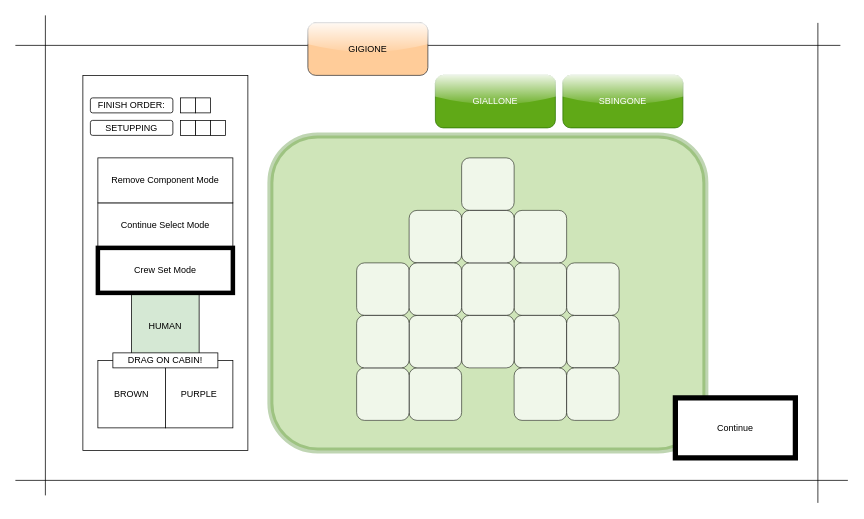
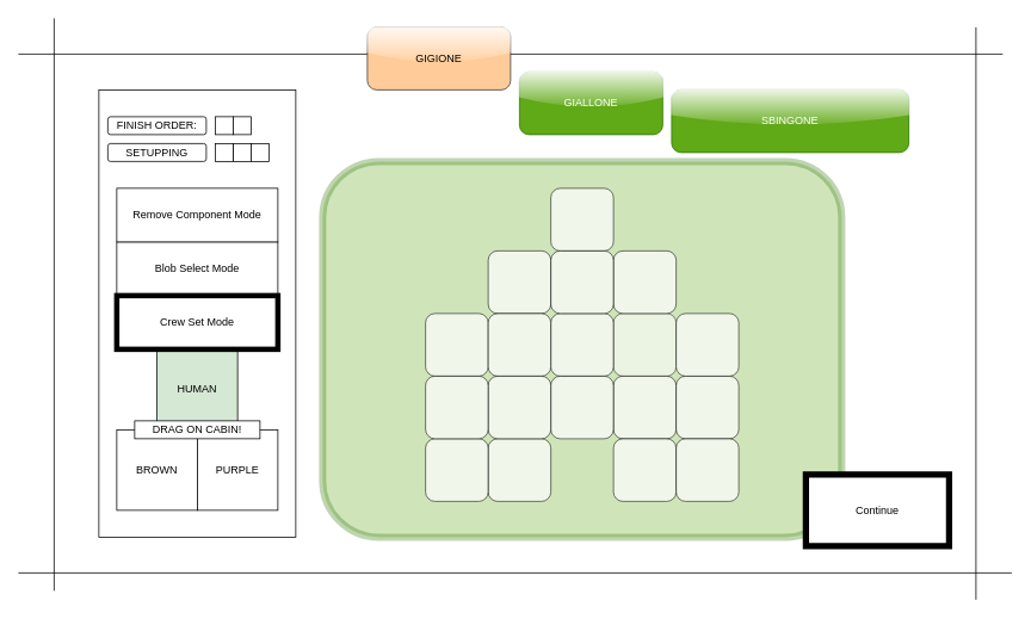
  <mxCell id="0" />
  <mxCell id="1" parent="0" />
  <mxCell id="2" value="" style="rounded=1;whiteSpace=wrap;html=1;opacity=30;fillColor=#60a917;fontColor=#ffffff;strokeColor=#2D7600;strokeWidth=8;" vertex="1" parent="1"><mxGeometry x="360" y="180" width="580" height="420" as="geometry" /></mxCell>
  <mxCell id="3" value="" style="whiteSpace=wrap;html=1;aspect=fixed;rounded=1;opacity=60;" vertex="1" parent="1"><mxGeometry x="685" y="350" width="70" height="70" as="geometry" /></mxCell>
  <mxCell id="4" value="" style="whiteSpace=wrap;html=1;aspect=fixed;rounded=1;opacity=70;" vertex="1" parent="1"><mxGeometry x="615" y="210" width="70" height="70" as="geometry" /></mxCell>
  <mxCell id="5" value="" style="whiteSpace=wrap;html=1;aspect=fixed;rounded=1;opacity=70;" vertex="1" parent="1"><mxGeometry x="685" y="280" width="70" height="70" as="geometry" /></mxCell>
  <mxCell id="6" value="" style="whiteSpace=wrap;html=1;aspect=fixed;rounded=1;opacity=70;" vertex="1" parent="1"><mxGeometry x="615" y="350" width="70" height="70" as="geometry" /></mxCell>
  <mxCell id="7" value="" style="whiteSpace=wrap;html=1;aspect=fixed;rounded=1;opacity=70;" vertex="1" parent="1"><mxGeometry x="685" y="420" width="70" height="70" as="geometry" /></mxCell>
  <mxCell id="8" value="" style="whiteSpace=wrap;html=1;aspect=fixed;rounded=1;opacity=70;" vertex="1" parent="1"><mxGeometry x="615" y="420" width="70" height="70" as="geometry" /></mxCell>
  <mxCell id="9" value="" style="whiteSpace=wrap;html=1;aspect=fixed;rounded=1;opacity=70;" vertex="1" parent="1"><mxGeometry x="685" y="490" width="70" height="70" as="geometry" /></mxCell>
  <mxCell id="10" value="" style="whiteSpace=wrap;html=1;aspect=fixed;rounded=1;opacity=70;" vertex="1" parent="1"><mxGeometry x="545" y="490" width="70" height="70" as="geometry" /></mxCell>
  <mxCell id="11" value="" style="whiteSpace=wrap;html=1;aspect=fixed;rounded=1;opacity=70;" vertex="1" parent="1"><mxGeometry x="755" y="420" width="70" height="70" as="geometry" /></mxCell>
  <mxCell id="12" value="" style="whiteSpace=wrap;html=1;aspect=fixed;rounded=1;opacity=70;" vertex="1" parent="1"><mxGeometry x="755" y="350" width="70" height="70" as="geometry" /></mxCell>
  <mxCell id="13" value="" style="whiteSpace=wrap;html=1;aspect=fixed;rounded=1;opacity=70;" vertex="1" parent="1"><mxGeometry x="755" y="490" width="70" height="70" as="geometry" /></mxCell>
  <mxCell id="14" value="" style="whiteSpace=wrap;html=1;aspect=fixed;rounded=1;opacity=70;" vertex="1" parent="1"><mxGeometry x="475" y="490" width="70" height="70" as="geometry" /></mxCell>
  <mxCell id="15" value="" style="whiteSpace=wrap;html=1;aspect=fixed;rounded=1;opacity=70;" vertex="1" parent="1"><mxGeometry x="475" y="350" width="70" height="70" as="geometry" /></mxCell>
  <mxCell id="16" value="" style="whiteSpace=wrap;html=1;aspect=fixed;rounded=1;opacity=70;" vertex="1" parent="1"><mxGeometry x="545" y="280" width="70" height="70" as="geometry" /></mxCell>
  <mxCell id="17" value="" style="whiteSpace=wrap;html=1;aspect=fixed;rounded=1;opacity=70;" vertex="1" parent="1"><mxGeometry x="615" y="280" width="70" height="70" as="geometry" /></mxCell>
  <mxCell id="18" value="" style="whiteSpace=wrap;html=1;aspect=fixed;rounded=1;opacity=70;" vertex="1" parent="1"><mxGeometry x="545" y="350" width="70" height="70" as="geometry" /></mxCell>
  <mxCell id="19" value="" style="whiteSpace=wrap;html=1;aspect=fixed;rounded=1;opacity=70;" vertex="1" parent="1"><mxGeometry x="545" y="420" width="70" height="70" as="geometry" /></mxCell>
  <mxCell id="20" value="" style="rounded=0;whiteSpace=wrap;html=1;" vertex="1" parent="1"><mxGeometry x="110" y="100" width="220" height="500" as="geometry" /></mxCell>
  <mxCell id="21" value="" style="endArrow=none;html=1;rounded=0;" edge="1" parent="1"><mxGeometry width="50" height="50" relative="1" as="geometry"><mxPoint x="60" y="660" as="sourcePoint" /><mxPoint x="60" y="20" as="targetPoint" /></mxGeometry></mxCell>
  <mxCell id="22" value="" style="endArrow=none;html=1;rounded=0;" edge="1" parent="1"><mxGeometry width="50" height="50" relative="1" as="geometry"><mxPoint x="20" y="640" as="sourcePoint" /><mxPoint x="1130" y="640" as="targetPoint" /></mxGeometry></mxCell>
  <mxCell id="23" value="" style="endArrow=none;html=1;rounded=0;" edge="1" parent="1"><mxGeometry width="50" height="50" relative="1" as="geometry"><mxPoint x="1120" y="60" as="sourcePoint" /><mxPoint x="20" y="60" as="targetPoint" /></mxGeometry></mxCell>
  <mxCell id="24" value="" style="endArrow=none;html=1;rounded=0;" edge="1" parent="1"><mxGeometry width="50" height="50" relative="1" as="geometry"><mxPoint x="1090" y="670" as="sourcePoint" /><mxPoint x="1090" y="30" as="targetPoint" /></mxGeometry></mxCell>
  <mxCell id="25" value="" style="whiteSpace=wrap;html=1;aspect=fixed;rounded=1;opacity=70;" vertex="1" parent="1"><mxGeometry x="475" y="420" width="70" height="70" as="geometry" /></mxCell>
  <mxCell id="26" value="GIGIONE" style="rounded=1;whiteSpace=wrap;html=1;fillColor=light-dark(#FFCC99,#00445E);strokeColor=light-dark(#36393D,#C0C0C0);glass=1;gradientDirection=south;" vertex="1" parent="1"><mxGeometry x="410" y="30" width="160" height="70" as="geometry" /></mxCell>
- <mxCell id="27" value="GIALLONE" style="rounded=1;whiteSpace=wrap;html=1;fillColor=light-dark(#60A917,#FFE607);fontColor=#ffffff;strokeColor=light-dark(#2D7600,#B1B1B1);glass=1;" vertex="1" parent="1"><mxGeometry x="580" y="100" width="160" height="70" as="geometry" /></mxCell>
- <mxCell id="28" value="SBINGONE" style="rounded=1;whiteSpace=wrap;html=1;fillColor=light-dark(#60A917,#FF0A0A);fontColor=#ffffff;strokeColor=light-dark(#2D7600,#FFFFFF);glass=1;" vertex="1" parent="1"><mxGeometry x="750" y="100" width="160" height="70" as="geometry" /></mxCell>
+ <mxCell id="27" value="GIALLONE" style="rounded=1;whiteSpace=wrap;html=1;fillColor=light-dark(#60A917,#FFE607);fontColor=#ffffff;strokeColor=light-dark(#2D7600,#B1B1B1);glass=1;" vertex="1" parent="1"><mxGeometry x="580" y="80" width="160" height="70" as="geometry" /></mxCell>
+ <mxCell id="28" value="SBINGONE" style="rounded=1;whiteSpace=wrap;html=1;fillColor=light-dark(#60A917,#FF0A0A);fontColor=#ffffff;strokeColor=light-dark(#2D7600,#FFFFFF);glass=1;" vertex="1" parent="1"><mxGeometry x="750" y="100" width="265" height="70" as="geometry" /></mxCell>
  <mxCell id="29" value="&lt;div&gt;Continue&lt;/div&gt;" style="rounded=0;whiteSpace=wrap;html=1;fillColor=light-dark(#FFFFFF,#9800FF);strokeWidth=7;" vertex="1" parent="1"><mxGeometry x="900" y="530" width="160" height="80" as="geometry" /></mxCell>
  <mxCell id="30" value="BROWN" style="rounded=0;whiteSpace=wrap;html=1;" vertex="1" parent="1"><mxGeometry x="130" y="480" width="90" height="90" as="geometry" /></mxCell>
  <mxCell id="31" value="PURPLE" style="rounded=0;whiteSpace=wrap;html=1;" vertex="1" parent="1"><mxGeometry x="220" y="480" width="90" height="90" as="geometry" /></mxCell>
  <mxCell id="32" value="&lt;div&gt;HUMAN&lt;/div&gt;" style="rounded=0;whiteSpace=wrap;html=1;fillColor=#d5e8d4;" vertex="1" parent="1"><mxGeometry x="175" y="390" width="90" height="90" as="geometry" /></mxCell>
- <mxCell id="33" value="Continue Select Mode" style="rounded=0;whiteSpace=wrap;html=1;" vertex="1" parent="1"><mxGeometry x="130" y="270" width="180" height="60" as="geometry" /></mxCell>
+ <mxCell id="33" value="Blob Select Mode" style="rounded=0;whiteSpace=wrap;html=1;" vertex="1" parent="1"><mxGeometry x="130" y="270" width="180" height="60" as="geometry" /></mxCell>
  <mxCell id="34" value="Remove Component Mode" style="rounded=0;whiteSpace=wrap;html=1;" vertex="1" parent="1"><mxGeometry x="130" y="210" width="180" height="60" as="geometry" /></mxCell>
  <mxCell id="35" value="Crew Set Mode" style="rounded=0;whiteSpace=wrap;html=1;strokeWidth=6;" vertex="1" parent="1"><mxGeometry x="130" y="330" width="180" height="60" as="geometry" /></mxCell>
  <mxCell id="36" value="FINISH ORDER:" style="rounded=1;whiteSpace=wrap;html=1;" vertex="1" parent="1"><mxGeometry x="120" y="130" width="110" height="20" as="geometry" /></mxCell>
  <mxCell id="37" value="SETUPPING" style="rounded=1;whiteSpace=wrap;html=1;" vertex="1" parent="1"><mxGeometry x="120" y="160" width="110" height="20" as="geometry" /></mxCell>
  <mxCell id="38" value="" style="whiteSpace=wrap;html=1;aspect=fixed;fillColor=light-dark(#FFFFFF,#FF0000);" vertex="1" parent="1"><mxGeometry x="240" y="130" width="20" height="20" as="geometry" /></mxCell>
  <mxCell id="39" value="" style="whiteSpace=wrap;html=1;aspect=fixed;fillColor=light-dark(#FFFFFF,#FFF600);" vertex="1" parent="1"><mxGeometry x="260" y="160" width="20" height="20" as="geometry" /></mxCell>
  <mxCell id="40" value="" style="whiteSpace=wrap;html=1;aspect=fixed;fillColor=light-dark(#FFFFFF,#41FF07);" vertex="1" parent="1"><mxGeometry x="240" y="160" width="20" height="20" as="geometry" /></mxCell>
  <mxCell id="41" value="" style="whiteSpace=wrap;html=1;aspect=fixed;fillColor=light-dark(#FFFFFF,#4CFF00);" vertex="1" parent="1"><mxGeometry x="260" y="130" width="20" height="20" as="geometry" /></mxCell>
  <mxCell id="42" value="" style="whiteSpace=wrap;html=1;aspect=fixed;fillColor=light-dark(#FFFFFF,#070FFF);" vertex="1" parent="1"><mxGeometry x="280" y="160" width="20" height="20" as="geometry" /></mxCell>
  <mxCell id="43" value="DRAG ON CABIN!" style="rounded=0;whiteSpace=wrap;html=1;" vertex="1" parent="1"><mxGeometry x="150" y="470" width="140" height="20" as="geometry" /></mxCell>
